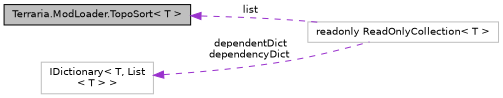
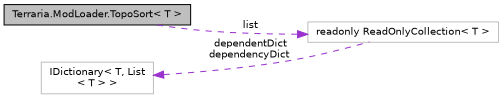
  digraph {
    rankdir=LR
    node [color=grey75 fillcolor=white fontname=Helvetica fontsize=10 shape=record style=filled]
    edge [color=darkorchid3 dir=back fontname=Helvetica fontsize=10 labelfontname=Helvetica labelfontsize=10 style=dashed]
    n1 [color=black fillcolor=grey75 fontcolor=black height=0.2 label="Terraria.ModLoader.TopoSort\< T \>" width=0.4]
    n2 [height=0.2 label="IDictionary\< T, List\l\< T \> \>" width=0.4]
    n3 [height=0.2 label="readonly ReadOnlyCollection\< T \>" width=0.4]
    n2 -> n3 [label=" dependentDict\ndependencyDict"]
-   n1 -> n3 [label=" list"]
+   n3 -> n1 [label=" list"]
  }
